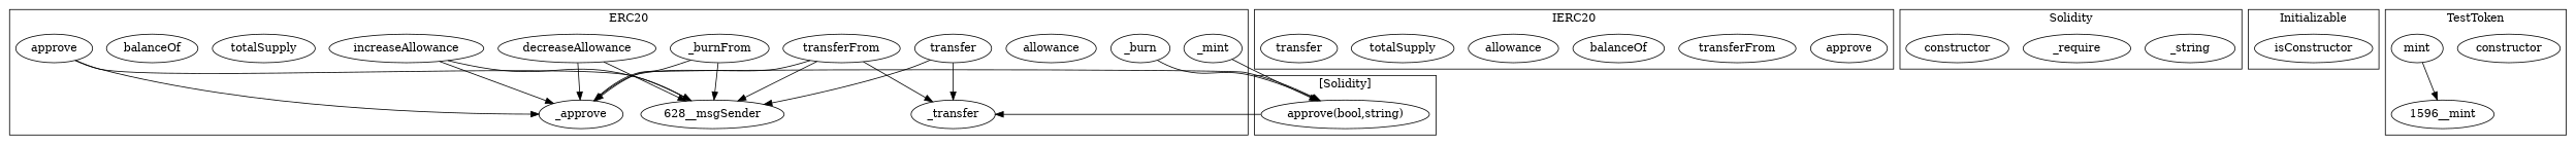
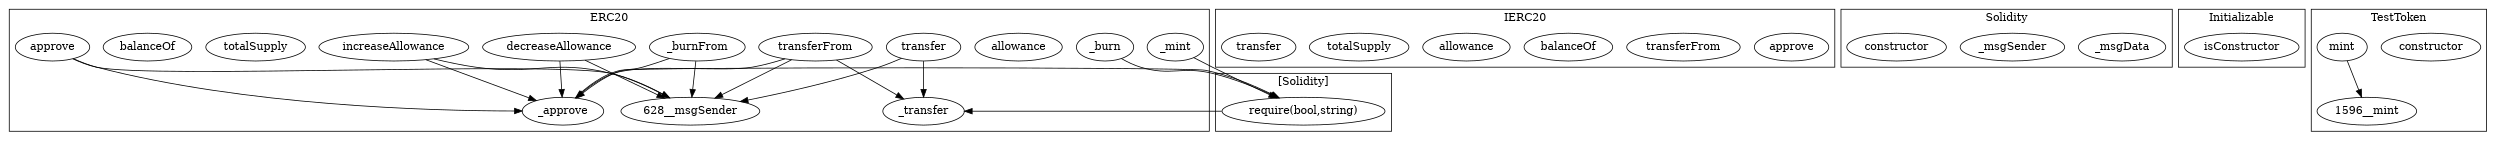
  strict digraph {
    n1 [label=transferFrom]
    n2 [label=_transfer]
    n3 [label=_approve]
    "628__msgSender"
    n5 [label=approve]
    n6 [label=allowance]
    n7 [label=_burnFrom]
    n8 [label=_burn]
    n9 [label=transfer]
    n10 [label=_mint]
    n11 [label=increaseAllowance]
    n12 [label=totalSupply]
    n13 [label=balanceOf]
    n14 [label=decreaseAllowance]
    n15 [label=approve]
    n16 [label=transferFrom]
    n17 [label=balanceOf]
    n18 [label=allowance]
    n19 [label=totalSupply]
    n20 [label=transfer]
-   n21 [label=_string]
-   n22 [label=_require]
+   n21 [label=_msgData]
+   n22 [label=_msgSender]
    n23 [label=constructor]
    n24 [label=isConstructor]
    n25 [label=constructor]
    n26 [label=mint]
    n27 [label="1596__mint"]
-   "require(bool,string)" [label="approve(bool,string)"]
+   "require(bool,string)"
    subgraph cluster_1 {
      label=ERC20
      n1
      n2
      n3
      "628__msgSender"
      n5
      n6
      n7
      n8
      n9
      n10
      n11
      n12
      n13
      n14
    }
    subgraph cluster_2 {
      label=IERC20
      n15
      n16
      n17
      n18
      n19
      n20
    }
    subgraph cluster_3 {
      label=Solidity
      n21
      n22
      n23
    }
    subgraph cluster_4 {
      label=Initializable
      n24
    }
    subgraph cluster_5 {
      label=TestToken
      n25
      n26
      n27
    }
    subgraph cluster_6 {
      label="[Solidity]"
      "require(bool,string)"
    }
    n1 -> n2
    n1 -> n3
    n1 -> "628__msgSender"
    n3 -> "require(bool,string)"
    n5 -> n3
    n5 -> "628__msgSender"
    n7 -> n3
    n7 -> "628__msgSender"
    n8 -> "require(bool,string)"
    n9 -> n2
    n9 -> "628__msgSender"
    n10 -> "require(bool,string)"
    n11 -> n3
    n11 -> "628__msgSender"
    n14 -> n3
    n14 -> "628__msgSender"
    n26 -> n27
    "require(bool,string)" -> n2
  }
